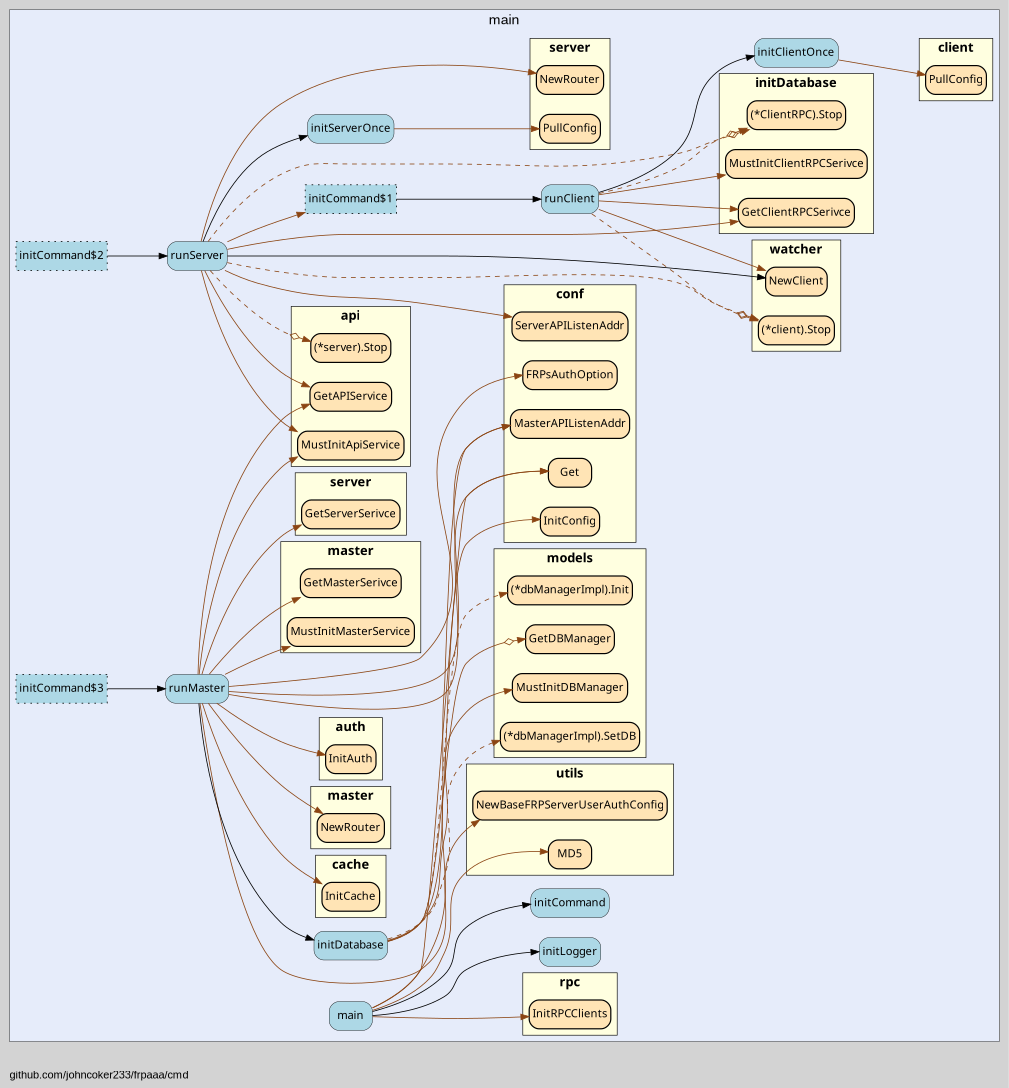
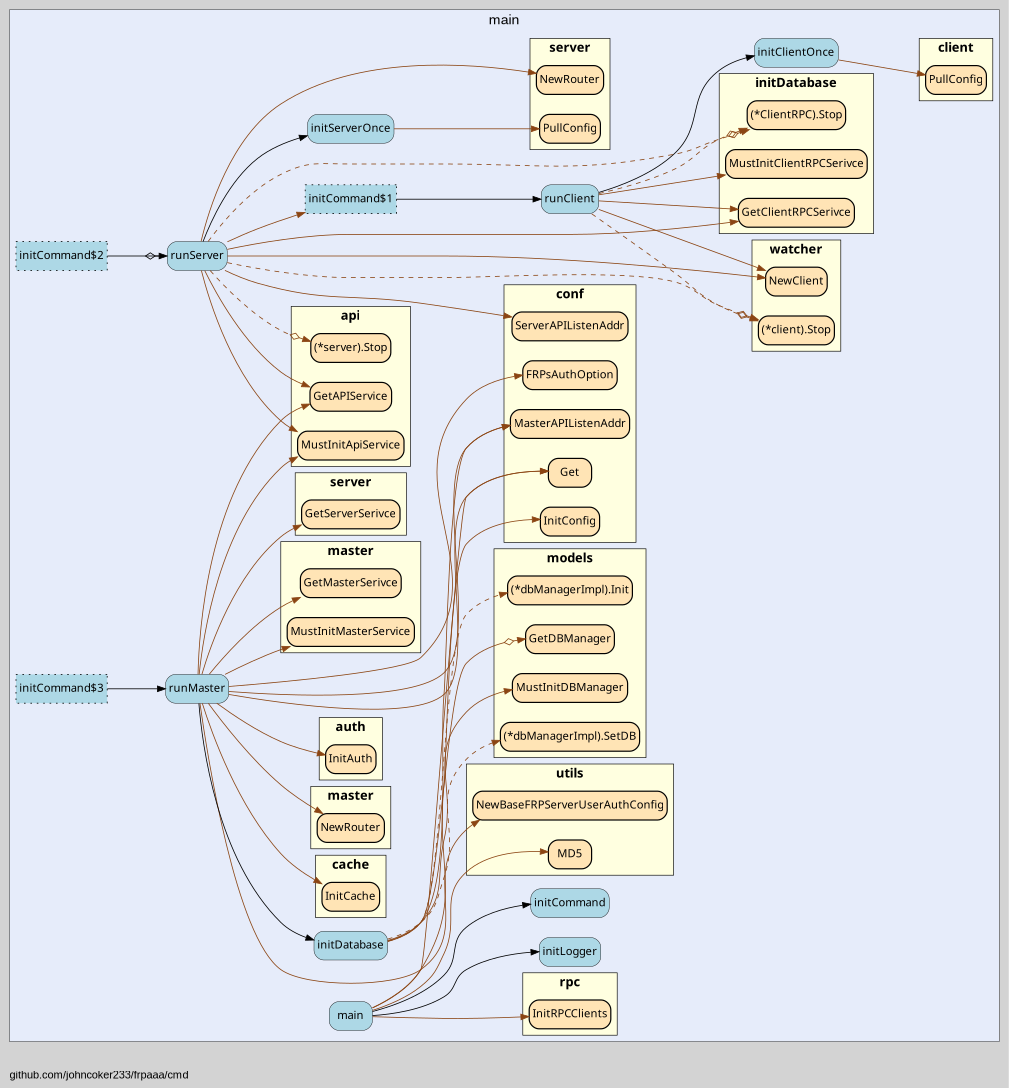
  digraph {
    bgcolor=lightgray
    fontname=Arial
    fontsize=14
    label="github.com/johncoker233/frpaaa/cmd"
    labeljust=l
    nodesep=0.35
    penwidth=0.5
    rankdir=LR
    style=solid
    node [fillcolor=moccasin fontname=Verdana margin="0.05,0.0" penwidth=1.5 shape=box style="filled,rounded"]
    edge [color=saddlebrown minlen=2]
    n1 [label=InitCache]
    n2 [label=PullConfig]
    n3 [label=NewRouter]
    n4 [label=InitAuth]
    n5 [label=NewRouter]
    n6 [label=PullConfig]
    n7 [label=ServerAPIListenAddr]
    n8 [label=MasterAPIListenAddr]
    n9 [label=Get]
    n10 [label=FRPsAuthOption]
    n11 [label=InitConfig]
    n12 [label=MustInitDBManager]
    n13 [label=GetDBManager]
    n14 [label="(*dbManagerImpl).Init"]
    n15 [label="(*dbManagerImpl).SetDB"]
    n16 [label=InitRPCClients]
    n17 [label=MustInitApiService]
    n18 [label=GetAPIService]
    n19 [label="(*server).Stop"]
    n20 [label=MustInitMasterService]
    n21 [label=GetMasterSerivce]
    n22 [label=MustInitClientRPCSerivce]
    n23 [label=GetClientRPCSerivce]
    n24 [label="(*ClientRPC).Stop"]
    n25 [label=GetServerSerivce]
    n26 [label=NewBaseFRPServerUserAuthConfig]
    n27 [label=MD5]
    n28 [label=NewClient]
    n29 [label="(*client).Stop"]
    n30 [fillcolor=lightblue label=runClient penwidth=0.5]
    n31 [fillcolor=lightblue label=initClientOnce penwidth=0.5]
    n32 [fillcolor=lightblue label="initCommand$1" penwidth=1.0 style="dotted,filled"]
    n33 [fillcolor=lightblue label=runServer penwidth=0.5]
    n34 [fillcolor=lightblue label=initServerOnce penwidth=0.5]
    n35 [fillcolor=lightblue label="initCommand$2" penwidth=1.0 style="dotted,filled"]
    n36 [fillcolor=lightblue label=runMaster penwidth=0.5]
    n37 [fillcolor=lightblue label=initDatabase penwidth=0.5]
    n38 [fillcolor=lightblue label="initCommand$3" penwidth=1.0 style="dotted,filled"]
    n39 [fillcolor=lightblue label=main penwidth=0.5]
    n40 [fillcolor=lightblue label=initLogger penwidth=0.5]
    n41 [fillcolor=lightblue label=initCommand penwidth=0.5]
    subgraph cluster_1 {
      bgcolor="#e6ecfa"
      fontsize=18
      label=main
      labeljust=c
      labelloc=t
      n30
      n31
      n32
      n33
      n34
      n35
      n36
      n37
      n38
      n39
      n40
      n41
      subgraph cluster_2 {
        bgcolor="#e6ecfa"
        fillcolor=lightyellow
        fontname="Tahoma bold"
        fontsize=16
        label=cache
        labeljust=c
        labelloc=t
        penwidth=0.8
        rank=sink
        style=filled
        n1
      }
      subgraph cluster_3 {
        bgcolor="#e6ecfa"
        fillcolor=lightyellow
        fontname="Tahoma bold"
        fontsize=16
        label=client
        labeljust=c
        labelloc=t
        penwidth=0.8
        rank=sink
        style=filled
        n2
      }
      subgraph cluster_4 {
        bgcolor="#e6ecfa"
        fillcolor=lightyellow
        fontname="Tahoma bold"
        fontsize=16
        label=master
        labeljust=c
        labelloc=t
        penwidth=0.8
        rank=sink
        style=filled
        n3
      }
      subgraph cluster_5 {
        bgcolor="#e6ecfa"
        fillcolor=lightyellow
        fontname="Tahoma bold"
        fontsize=16
        label=auth
        labeljust=c
        labelloc=t
        penwidth=0.8
        rank=sink
        style=filled
        n4
      }
      subgraph cluster_6 {
        bgcolor="#e6ecfa"
        fillcolor=lightyellow
        fontname="Tahoma bold"
        fontsize=16
        label=server
        labeljust=c
        labelloc=t
        penwidth=0.8
        rank=sink
        style=filled
        n5
        n6
      }
      subgraph cluster_7 {
        bgcolor="#e6ecfa"
        fillcolor=lightyellow
        fontname="Tahoma bold"
        fontsize=16
        label=conf
        labeljust=c
        labelloc=t
        penwidth=0.8
        rank=sink
        style=filled
        n7
        n8
        n9
        n10
        n11
      }
      subgraph cluster_8 {
        bgcolor="#e6ecfa"
        fillcolor=lightyellow
        fontname="Tahoma bold"
        fontsize=16
        label=models
        labeljust=c
        labelloc=t
        penwidth=0.8
        rank=sink
        style=filled
        n12
        n13
        n14
        n15
      }
      subgraph cluster_9 {
        bgcolor="#e6ecfa"
        fillcolor=lightyellow
        fontname="Tahoma bold"
        fontsize=16
        label=rpc
        labeljust=c
        labelloc=t
        penwidth=0.8
        rank=sink
        style=filled
        n16
      }
      subgraph cluster_10 {
        bgcolor="#e6ecfa"
        fillcolor=lightyellow
        fontname="Tahoma bold"
        fontsize=16
        label=api
        labeljust=c
        labelloc=t
        penwidth=0.8
        rank=sink
        style=filled
        n17
        n18
        n19
      }
      subgraph cluster_11 {
        bgcolor="#e6ecfa"
        fillcolor=lightyellow
        fontname="Tahoma bold"
        fontsize=16
        label=master
        labeljust=c
        labelloc=t
        penwidth=0.8
        rank=sink
        style=filled
        n20
        n21
      }
      subgraph cluster_12 {
        bgcolor="#e6ecfa"
        fillcolor=lightyellow
        fontname="Tahoma bold"
        fontsize=16
        label=initDatabase
        labeljust=c
        labelloc=t
        penwidth=0.8
        rank=sink
        style=filled
        n22
        n23
        n24
      }
      subgraph cluster_13 {
        bgcolor="#e6ecfa"
        fillcolor=lightyellow
        fontname="Tahoma bold"
        fontsize=16
        label=server
        labeljust=c
        labelloc=t
        penwidth=0.8
        rank=sink
        style=filled
        n25
      }
      subgraph cluster_14 {
        bgcolor="#e6ecfa"
        fillcolor=lightyellow
        fontname="Tahoma bold"
        fontsize=16
        label=utils
        labeljust=c
        labelloc=t
        penwidth=0.8
        rank=sink
        style=filled
        n26
        n27
      }
      subgraph cluster_15 {
        bgcolor="#e6ecfa"
        fillcolor=lightyellow
        fontname="Tahoma bold"
        fontsize=16
        label=watcher
        labeljust=c
        labelloc=t
        penwidth=0.8
        rank=sink
        style=filled
        n28
        n29
      }
    }
    n30 -> n22
    n30 -> n23
    n30 -> n24 [arrowhead=normalnoneodiamond style=dashed]
    n30 -> n28
    n30 -> n29 [arrowhead=normalnoneodiamond style=dashed]
    n30 -> n31 [color=""]
    n31 -> n2
    n32 -> n30 [color=""]
    n33 -> n5
    n33 -> n7
    n33 -> n17
    n33 -> n18
    n33 -> n19 [arrowhead=normalnoneodiamond style=dashed]
    n33 -> n23
    n33 -> n24 [arrowhead=normalnoneodiamond style=dashed]
-   n33 -> n28 [color=black]
+   n33 -> n28
    n33 -> n29 [arrowhead=normalnoneodiamond style=dashed]
    n33 -> n32
    n33 -> n34 [color=""]
    n34 -> n6
-   n35 -> n33 [color=""]
+   n35 -> n33 [arrowhead=normalnoneodiamond color=""]
    n36 -> n1
    n36 -> n3
    n36 -> n4
    n36 -> n8
    n36 -> n9
    n36 -> n10
    n36 -> n17
    n36 -> n18
    n36 -> n20
    n36 -> n21
    n36 -> n25
    n36 -> n26
    n36 -> n37 [color=""]
    n37 -> n8
    n37 -> n12
    n37 -> n13 [arrowhead=normalnoneodiamond]
    n37 -> n14 [style=dashed]
    n37 -> n15 [style=dashed]
    n38 -> n36 [color=""]
    n39 -> n9
    n39 -> n11
    n39 -> n16
    n39 -> n27
    n39 -> n40 [color=""]
    n39 -> n41 [color=""]
  }
